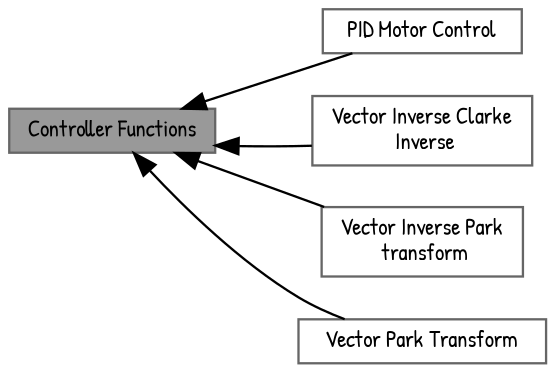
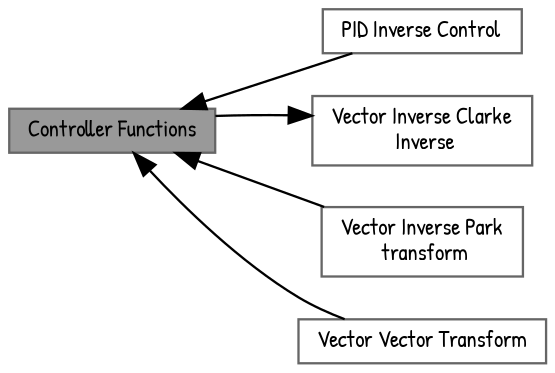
  digraph {
    fontname="Patrick Hand"
    rankdir=LR
    node [color=grey40 fillcolor=white fontname="Patrick Hand" fontsize=10 shape=box style=filled]
    edge [dir=back fontname="Patrick Hand" fontsize=10 labelfontname=Helvetica labelfontsize=10 shape=plaintext style=solid]
-   n1 [height=0.2 label="PID Motor Control" width=0.4]
+   n1 [height=0.2 label="PID Inverse Control" width=0.4]
    n2 [color=gray40 fillcolor=grey60 fontcolor=black height=0.2 label="Controller Functions" width=0.4]
    n3 [height=0.2 label="Vector Inverse Clarke\l Inverse" width=0.4]
    n4 [height=0.2 label="Vector Inverse Park\l transform" width=0.4]
-   n5 [height=0.2 label="Vector Park Transform" width=0.4]
+   n5 [height=0.2 label="Vector Vector Transform" width=0.4]
    n2 -> n1
-   n2 -> n3
+   n3 -> n2
    n2 -> n4
    n2 -> n5
  }
